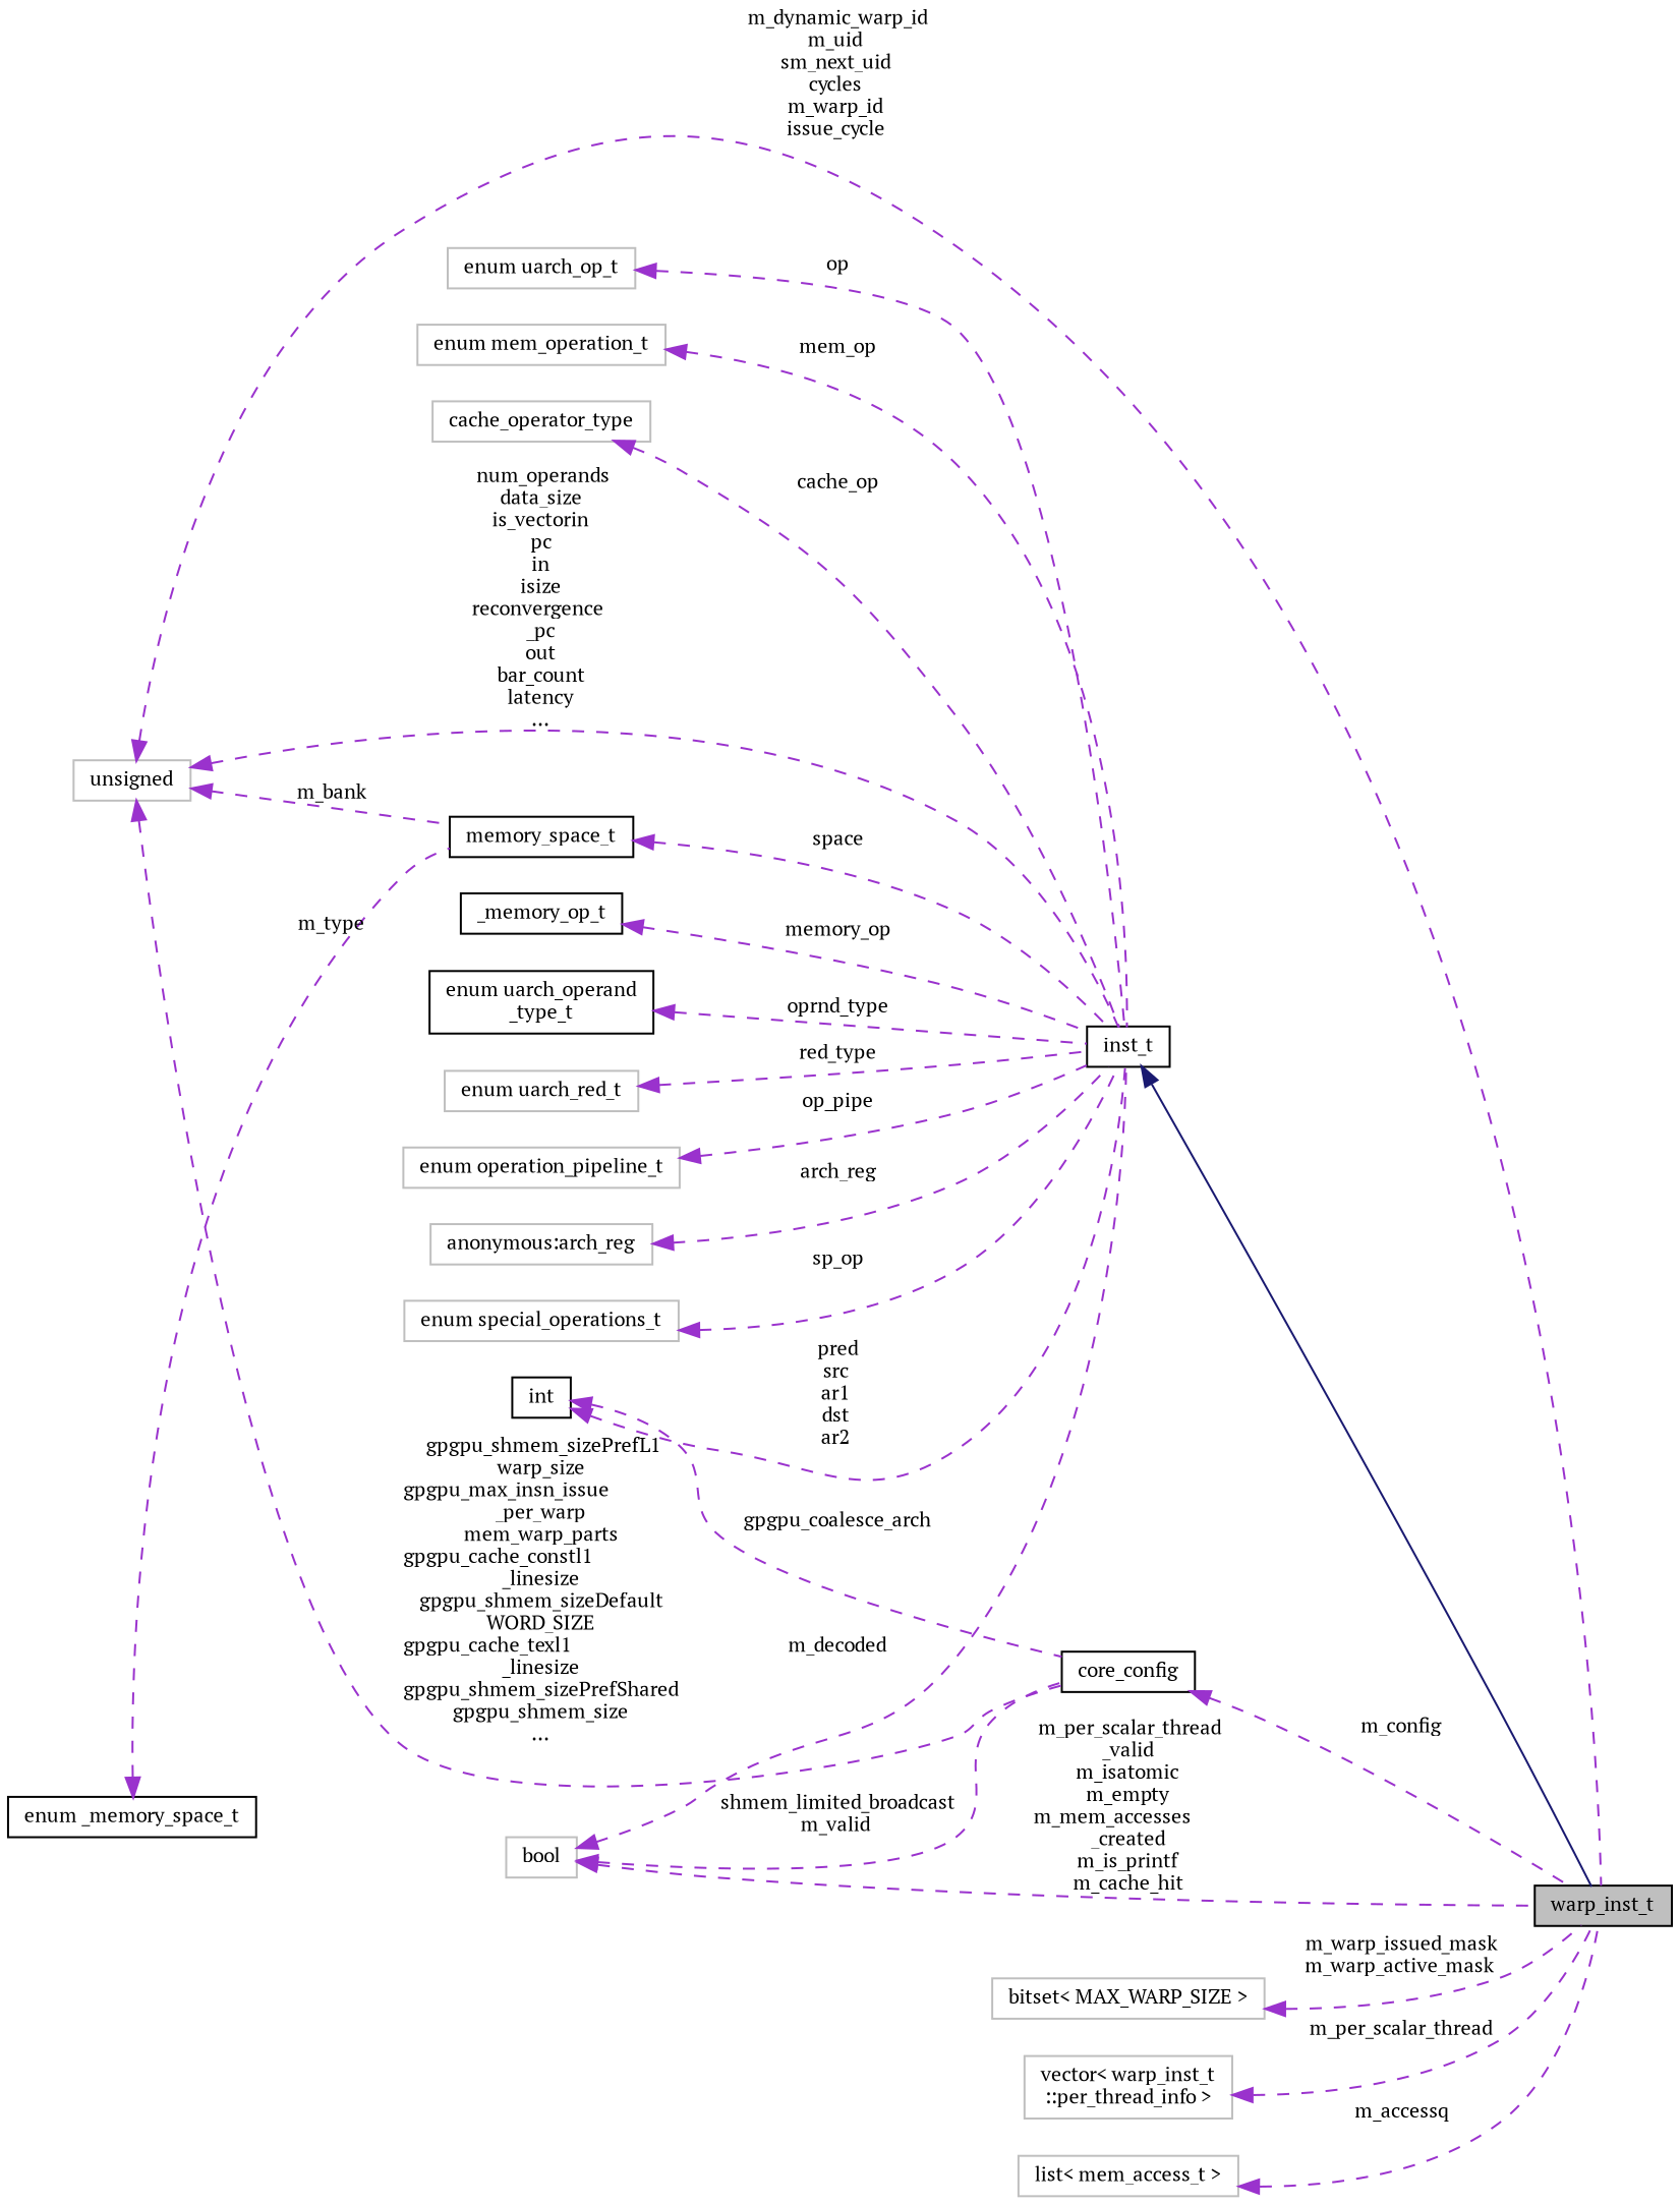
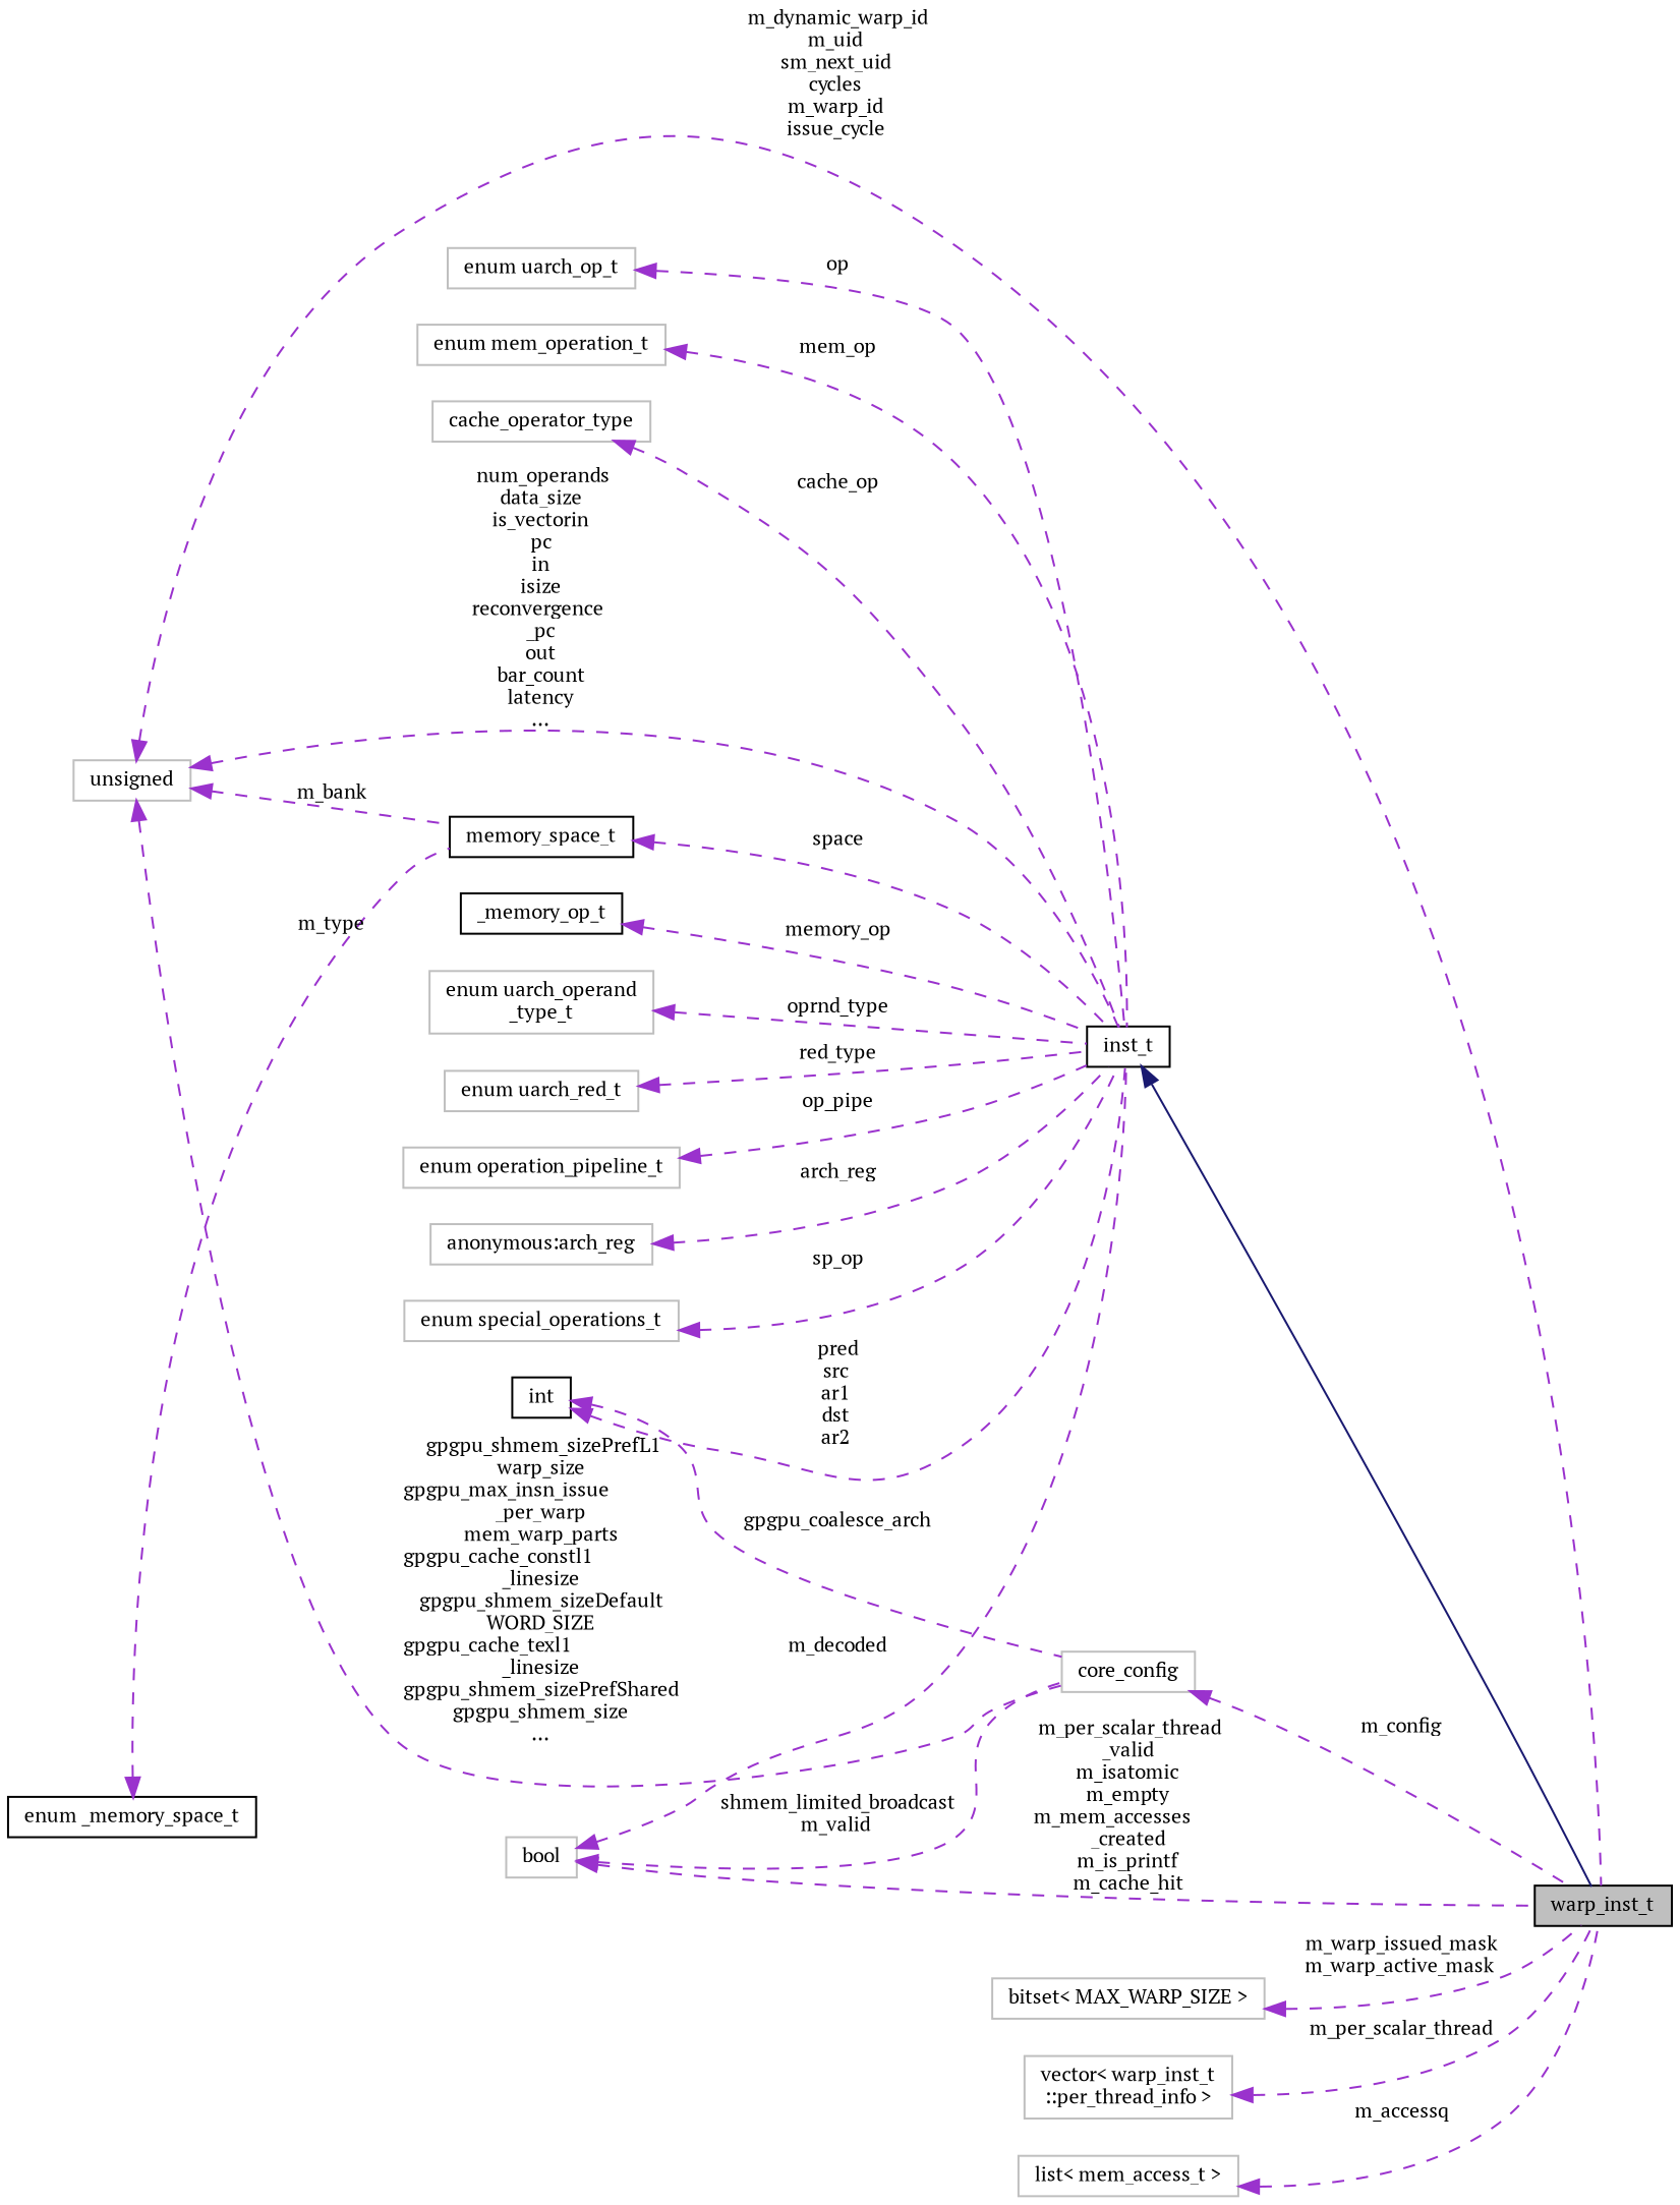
  digraph {
    fontname="PT Serif"
    rankdir=LR
    node [color=grey75 fontname="PT Serif" fontsize=10 shape=record]
    edge [color=darkorchid3 dir=back fontname="PT Serif" fontsize=10 labelfontname=FreeSans labelfontsize=10 style=dashed]
    n1 [color=black fillcolor=grey75 fontcolor=black height=0.2 label=warp_inst_t style=filled width=0.4]
    n2 [color=black height=0.2 label=inst_t width=0.4]
    n3 [height=0.2 label="anonymous:arch_reg" width=0.4]
    n4 [height=0.2 label="enum special_operations_t" width=0.4]
    n5 [height=0.2 label="enum uarch_op_t" width=0.4]
    n6 [height=0.2 label="enum mem_operation_t" width=0.4]
    n7 [height=0.2 label=cache_operator_type width=0.4]
    n8 [color=black height=0.2 label=memory_space_t width=0.4]
    n9 [color=black height=0.2 label="enum _memory_space_t" width=0.4]
    n10 [height=0.2 label=unsigned width=0.4]
-   n11 [color=black height=0.2 label=core_config width=0.4]
+   n11 [height=0.2 label=core_config width=0.4]
    n12 [color=black height=0.2 label=int width=0.4]
    n13 [color=black height=0.2 label=_memory_op_t width=0.4]
    n14 [height=0.2 label=bool width=0.4]
-   n15 [color=black height=0.2 label="enum uarch_operand\l_type_t" width=0.4]
+   n15 [height=0.2 label="enum uarch_operand\l_type_t" width=0.4]
    n16 [height=0.2 label="enum uarch_red_t" width=0.4]
    n17 [height=0.2 label="enum operation_pipeline_t" width=0.4]
    n18 [height=0.2 label="bitset\< MAX_WARP_SIZE \>" width=0.4]
    n19 [height=0.2 label="vector\< warp_inst_t\l::per_thread_info \>" width=0.4]
    n20 [height=0.2 label="list\< mem_access_t \>" width=0.4]
    n2 -> n1 [color=midnightblue style=solid]
    n3 -> n2 [label=" arch_reg"]
    n4 -> n2 [label=" sp_op"]
    n5 -> n2 [label=" op"]
    n6 -> n2 [label=" mem_op"]
    n7 -> n2 [label=" cache_op"]
    n8 -> n2 [label=" space"]
    n9 -> n8 [label=" m_type"]
    n10 -> n1 [label=" m_dynamic_warp_id\nm_uid\nsm_next_uid\ncycles\nm_warp_id\nissue_cycle"]
    n10 -> n2 [label=" num_operands\ndata_size\nis_vectorin\npc\nin\nisize\nreconvergence\l_pc\nout\nbar_count\nlatency\n..."]
    n10 -> n8 [label=" m_bank"]
    n10 -> n11 [label=" gpgpu_shmem_sizePrefL1\nwarp_size\ngpgpu_max_insn_issue\l_per_warp\nmem_warp_parts\ngpgpu_cache_constl1\l_linesize\ngpgpu_shmem_sizeDefault\nWORD_SIZE\ngpgpu_cache_texl1\l_linesize\ngpgpu_shmem_sizePrefShared\ngpgpu_shmem_size\n..."]
    n11 -> n1 [label=" m_config"]
    n12 -> n2 [label=" pred\nsrc\nar1\ndst\nar2"]
    n12 -> n11 [label=" gpgpu_coalesce_arch"]
    n13 -> n2 [label=" memory_op"]
    n14 -> n1 [label=" m_per_scalar_thread\l_valid\nm_isatomic\nm_empty\nm_mem_accesses\l_created\nm_is_printf\nm_cache_hit"]
    n14 -> n2 [label=" m_decoded"]
    n14 -> n11 [label=" shmem_limited_broadcast\nm_valid"]
    n15 -> n2 [label=" oprnd_type"]
    n16 -> n2 [label=" red_type"]
    n17 -> n2 [label=" op_pipe"]
    n18 -> n1 [label=" m_warp_issued_mask\nm_warp_active_mask"]
    n19 -> n1 [label=" m_per_scalar_thread"]
    n20 -> n1 [label=" m_accessq"]
  }
